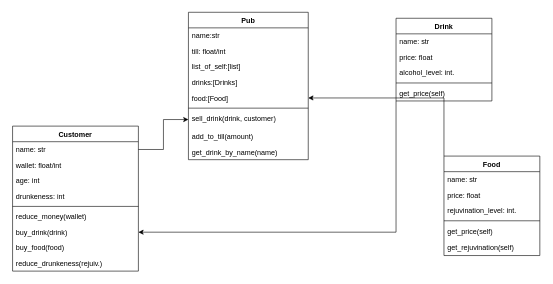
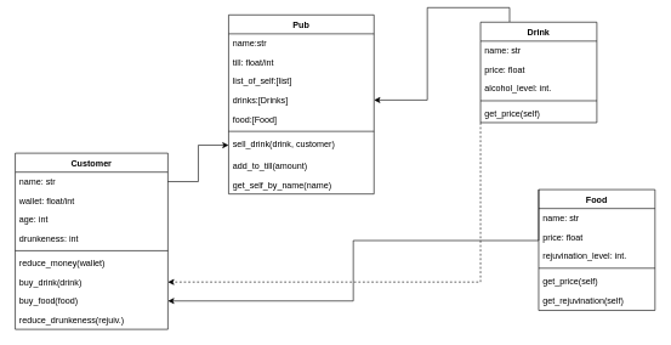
  <mxCell id="0" />
  <mxCell id="1" parent="0" />
  <mxCell id="2" value="Pub" style="swimlane;fontStyle=1;align=center;verticalAlign=top;childLayout=stackLayout;horizontal=1;startSize=26;horizontalStack=0;resizeParent=1;resizeParentMax=0;resizeLast=0;collapsible=1;marginBottom=0;" vertex="1" parent="1"><mxGeometry x="313.5" y="20" width="200" height="246" as="geometry" /></mxCell>
  <mxCell id="3" value="name:str" style="text;strokeColor=none;fillColor=none;align=left;verticalAlign=top;spacingLeft=4;spacingRight=4;overflow=hidden;rotatable=0;points=[[0,0.5],[1,0.5]];portConstraint=eastwest;" vertex="1" parent="2"><mxGeometry y="26" width="200" height="26" as="geometry" /></mxCell>
  <mxCell id="4" value="till: float/int" style="text;strokeColor=none;fillColor=none;align=left;verticalAlign=top;spacingLeft=4;spacingRight=4;overflow=hidden;rotatable=0;points=[[0,0.5],[1,0.5]];portConstraint=eastwest;" vertex="1" parent="2"><mxGeometry y="52" width="200" height="26" as="geometry" /></mxCell>
  <mxCell id="5" value="list_of_self:[list]" style="text;strokeColor=none;fillColor=none;align=left;verticalAlign=top;spacingLeft=4;spacingRight=4;overflow=hidden;rotatable=0;points=[[0,0.5],[1,0.5]];portConstraint=eastwest;" vertex="1" parent="2"><mxGeometry y="78" width="200" height="26" as="geometry" /></mxCell>
  <mxCell id="6" value="drinks:[Drinks]" style="text;strokeColor=none;fillColor=none;align=left;verticalAlign=top;spacingLeft=4;spacingRight=4;overflow=hidden;rotatable=0;points=[[0,0.5],[1,0.5]];portConstraint=eastwest;" vertex="1" parent="2"><mxGeometry y="104" width="200" height="26" as="geometry" /></mxCell>
  <mxCell id="7" value="food:[Food]" style="text;strokeColor=none;fillColor=none;align=left;verticalAlign=top;spacingLeft=4;spacingRight=4;overflow=hidden;rotatable=0;points=[[0,0.5],[1,0.5]];portConstraint=eastwest;" vertex="1" parent="2"><mxGeometry y="130" width="200" height="26" as="geometry" /></mxCell>
  <mxCell id="8" value="" style="line;strokeWidth=1;fillColor=none;align=left;verticalAlign=middle;spacingTop=-1;spacingLeft=3;spacingRight=3;rotatable=0;labelPosition=right;points=[];portConstraint=eastwest;" vertex="1" parent="2"><mxGeometry y="156" width="200" height="8" as="geometry" /></mxCell>
  <mxCell id="9" value="sell_drink(drink, customer)" style="text;strokeColor=none;fillColor=none;align=left;verticalAlign=top;spacingLeft=4;spacingRight=4;overflow=hidden;rotatable=0;points=[[0,0.5],[1,0.5]];portConstraint=eastwest;" vertex="1" parent="2"><mxGeometry y="164" width="200" height="30" as="geometry" /></mxCell>
  <mxCell id="10" value="add_to_till(amount)" style="text;strokeColor=none;fillColor=none;align=left;verticalAlign=top;spacingLeft=4;spacingRight=4;overflow=hidden;rotatable=0;points=[[0,0.5],[1,0.5]];portConstraint=eastwest;" vertex="1" parent="2"><mxGeometry y="194" width="200" height="26" as="geometry" /></mxCell>
- <mxCell id="11" value="get_drink_by_name(name)" style="text;strokeColor=none;fillColor=none;align=left;verticalAlign=top;spacingLeft=4;spacingRight=4;overflow=hidden;rotatable=0;points=[[0,0.5],[1,0.5]];portConstraint=eastwest;" vertex="1" parent="2"><mxGeometry y="220" width="200" height="26" as="geometry" /></mxCell>
- <mxCell id="13" style="edgeStyle=orthogonalEdgeStyle;rounded=0;orthogonalLoop=1;jettySize=auto;html=1;exitX=0;exitY=1;exitDx=0;exitDy=0;" edge="1" parent="1" source="14" target="27"><mxGeometry relative="1" as="geometry" /></mxCell>
+ <mxCell id="11" value="get_self_by_name(name)" style="text;strokeColor=none;fillColor=none;align=left;verticalAlign=top;spacingLeft=4;spacingRight=4;overflow=hidden;rotatable=0;points=[[0,0.5],[1,0.5]];portConstraint=eastwest;" vertex="1" parent="2"><mxGeometry y="220" width="200" height="26" as="geometry" /></mxCell>
+ <mxCell id="12" style="edgeStyle=orthogonalEdgeStyle;rounded=0;orthogonalLoop=1;jettySize=auto;html=1;exitX=0.25;exitY=0;exitDx=0;exitDy=0;" edge="1" parent="1" source="14" target="6"><mxGeometry relative="1" as="geometry" /></mxCell>
+ <mxCell id="13" style="edgeStyle=orthogonalEdgeStyle;rounded=0;orthogonalLoop=1;jettySize=auto;html=1;exitX=0;exitY=1;exitDx=0;exitDy=0;dashed=1;" edge="1" parent="1" source="14" target="27"><mxGeometry relative="1" as="geometry" /></mxCell>
  <mxCell id="14" value="Drink" style="swimlane;fontStyle=1;align=center;verticalAlign=top;childLayout=stackLayout;horizontal=1;startSize=26;horizontalStack=0;resizeParent=1;resizeParentMax=0;resizeLast=0;collapsible=1;marginBottom=0;" vertex="1" parent="1"><mxGeometry x="660" y="30" width="160" height="138" as="geometry" /></mxCell>
  <mxCell id="15" value="name: str" style="text;strokeColor=none;fillColor=none;align=left;verticalAlign=top;spacingLeft=4;spacingRight=4;overflow=hidden;rotatable=0;points=[[0,0.5],[1,0.5]];portConstraint=eastwest;" vertex="1" parent="14"><mxGeometry y="26" width="160" height="26" as="geometry" /></mxCell>
  <mxCell id="16" value="price: float" style="text;strokeColor=none;fillColor=none;align=left;verticalAlign=top;spacingLeft=4;spacingRight=4;overflow=hidden;rotatable=0;points=[[0,0.5],[1,0.5]];portConstraint=eastwest;" vertex="1" parent="14"><mxGeometry y="52" width="160" height="26" as="geometry" /></mxCell>
  <mxCell id="17" value="alcohol_level: int." style="text;strokeColor=none;fillColor=none;align=left;verticalAlign=top;spacingLeft=4;spacingRight=4;overflow=hidden;rotatable=0;points=[[0,0.5],[1,0.5]];portConstraint=eastwest;" vertex="1" parent="14"><mxGeometry y="78" width="160" height="26" as="geometry" /></mxCell>
  <mxCell id="18" value="" style="line;strokeWidth=1;fillColor=none;align=left;verticalAlign=middle;spacingTop=-1;spacingLeft=3;spacingRight=3;rotatable=0;labelPosition=right;points=[];portConstraint=eastwest;" vertex="1" parent="14"><mxGeometry y="104" width="160" height="8" as="geometry" /></mxCell>
  <mxCell id="19" value="get_price(self)" style="text;strokeColor=none;fillColor=none;align=left;verticalAlign=top;spacingLeft=4;spacingRight=4;overflow=hidden;rotatable=0;points=[[0,0.5],[1,0.5]];portConstraint=eastwest;" vertex="1" parent="14"><mxGeometry y="112" width="160" height="26" as="geometry" /></mxCell>
  <mxCell id="20" value="Customer" style="swimlane;fontStyle=1;align=center;verticalAlign=top;childLayout=stackLayout;horizontal=1;startSize=26;horizontalStack=0;resizeParent=1;resizeParentMax=0;resizeLast=0;collapsible=1;marginBottom=0;" vertex="1" parent="1"><mxGeometry x="20" y="210" width="210" height="242" as="geometry" /></mxCell>
  <mxCell id="21" value="name: str" style="text;strokeColor=none;fillColor=none;align=left;verticalAlign=top;spacingLeft=4;spacingRight=4;overflow=hidden;rotatable=0;points=[[0,0.5],[1,0.5]];portConstraint=eastwest;" vertex="1" parent="20"><mxGeometry y="26" width="210" height="26" as="geometry" /></mxCell>
  <mxCell id="22" value="wallet: float/int" style="text;strokeColor=none;fillColor=none;align=left;verticalAlign=top;spacingLeft=4;spacingRight=4;overflow=hidden;rotatable=0;points=[[0,0.5],[1,0.5]];portConstraint=eastwest;" vertex="1" parent="20"><mxGeometry y="52" width="210" height="26" as="geometry" /></mxCell>
  <mxCell id="23" value="age: int" style="text;strokeColor=none;fillColor=none;align=left;verticalAlign=top;spacingLeft=4;spacingRight=4;overflow=hidden;rotatable=0;points=[[0,0.5],[1,0.5]];portConstraint=eastwest;" vertex="1" parent="20"><mxGeometry y="78" width="210" height="26" as="geometry" /></mxCell>
  <mxCell id="24" value="drunkeness: int" style="text;strokeColor=none;fillColor=none;align=left;verticalAlign=top;spacingLeft=4;spacingRight=4;overflow=hidden;rotatable=0;points=[[0,0.5],[1,0.5]];portConstraint=eastwest;" vertex="1" parent="20"><mxGeometry y="104" width="210" height="26" as="geometry" /></mxCell>
  <mxCell id="25" value="" style="line;strokeWidth=1;fillColor=none;align=left;verticalAlign=middle;spacingTop=-1;spacingLeft=3;spacingRight=3;rotatable=0;labelPosition=right;points=[];portConstraint=eastwest;" vertex="1" parent="20"><mxGeometry y="130" width="210" height="8" as="geometry" /></mxCell>
  <mxCell id="26" value="reduce_money(wallet)" style="text;strokeColor=none;fillColor=none;align=left;verticalAlign=top;spacingLeft=4;spacingRight=4;overflow=hidden;rotatable=0;points=[[0,0.5],[1,0.5]];portConstraint=eastwest;" vertex="1" parent="20"><mxGeometry y="138" width="210" height="26" as="geometry" /></mxCell>
  <mxCell id="27" value="buy_drink(drink)" style="text;strokeColor=none;fillColor=none;align=left;verticalAlign=top;spacingLeft=4;spacingRight=4;overflow=hidden;rotatable=0;points=[[0,0.5],[1,0.5]];portConstraint=eastwest;" vertex="1" parent="20"><mxGeometry y="164" width="210" height="26" as="geometry" /></mxCell>
  <mxCell id="28" value="buy_food(food)" style="text;strokeColor=none;fillColor=none;align=left;verticalAlign=top;spacingLeft=4;spacingRight=4;overflow=hidden;rotatable=0;points=[[0,0.5],[1,0.5]];portConstraint=eastwest;" vertex="1" parent="20"><mxGeometry y="190" width="210" height="26" as="geometry" /></mxCell>
  <mxCell id="29" value="reduce_drunkeness(rejuiv.)" style="text;strokeColor=none;fillColor=none;align=left;verticalAlign=top;spacingLeft=4;spacingRight=4;overflow=hidden;rotatable=0;points=[[0,0.5],[1,0.5]];portConstraint=eastwest;" vertex="1" parent="20"><mxGeometry y="216" width="210" height="26" as="geometry" /></mxCell>
  <mxCell id="30" style="edgeStyle=orthogonalEdgeStyle;rounded=0;orthogonalLoop=1;jettySize=auto;html=1;exitX=1;exitY=0.5;exitDx=0;exitDy=0;" edge="1" parent="1" source="21" target="9"><mxGeometry relative="1" as="geometry"><mxPoint x="380" y="153" as="targetPoint" /></mxGeometry></mxCell>
- <mxCell id="31" style="edgeStyle=orthogonalEdgeStyle;rounded=0;orthogonalLoop=1;jettySize=auto;html=1;exitX=0;exitY=0;exitDx=0;exitDy=0;" edge="1" parent="1" source="32" target="7"><mxGeometry relative="1" as="geometry" /></mxCell>
  <mxCell id="32" value="Food" style="swimlane;fontStyle=1;align=center;verticalAlign=top;childLayout=stackLayout;horizontal=1;startSize=26;horizontalStack=0;resizeParent=1;resizeParentMax=0;resizeLast=0;collapsible=1;marginBottom=0;" vertex="1" parent="1"><mxGeometry x="740" y="260" width="160" height="166" as="geometry" /></mxCell>
  <mxCell id="33" value="name: str" style="text;strokeColor=none;fillColor=none;align=left;verticalAlign=top;spacingLeft=4;spacingRight=4;overflow=hidden;rotatable=0;points=[[0,0.5],[1,0.5]];portConstraint=eastwest;" vertex="1" parent="32"><mxGeometry y="26" width="160" height="26" as="geometry" /></mxCell>
  <mxCell id="34" value="price: float" style="text;strokeColor=none;fillColor=none;align=left;verticalAlign=top;spacingLeft=4;spacingRight=4;overflow=hidden;rotatable=0;points=[[0,0.5],[1,0.5]];portConstraint=eastwest;" vertex="1" parent="32"><mxGeometry y="52" width="160" height="26" as="geometry" /></mxCell>
  <mxCell id="35" value="rejuvination_level: int." style="text;strokeColor=none;fillColor=none;align=left;verticalAlign=top;spacingLeft=4;spacingRight=4;overflow=hidden;rotatable=0;points=[[0,0.5],[1,0.5]];portConstraint=eastwest;" vertex="1" parent="32"><mxGeometry y="78" width="160" height="26" as="geometry" /></mxCell>
  <mxCell id="36" value="" style="line;strokeWidth=1;fillColor=none;align=left;verticalAlign=middle;spacingTop=-1;spacingLeft=3;spacingRight=3;rotatable=0;labelPosition=right;points=[];portConstraint=eastwest;" vertex="1" parent="32"><mxGeometry y="104" width="160" height="8" as="geometry" /></mxCell>
  <mxCell id="37" value="get_price(self)" style="text;strokeColor=none;fillColor=none;align=left;verticalAlign=top;spacingLeft=4;spacingRight=4;overflow=hidden;rotatable=0;points=[[0,0.5],[1,0.5]];portConstraint=eastwest;" vertex="1" parent="32"><mxGeometry y="112" width="160" height="28" as="geometry" /></mxCell>
  <mxCell id="38" value="get_rejuvination(self)" style="text;strokeColor=none;fillColor=none;align=left;verticalAlign=top;spacingLeft=4;spacingRight=4;overflow=hidden;rotatable=0;points=[[0,0.5],[1,0.5]];portConstraint=eastwest;" vertex="1" parent="32"><mxGeometry y="140" width="160" height="26" as="geometry" /></mxCell>
+ <mxCell id="39" style="edgeStyle=orthogonalEdgeStyle;rounded=0;orthogonalLoop=1;jettySize=auto;html=1;exitX=0;exitY=0;exitDx=0;exitDy=0;" edge="1" parent="1" source="32" target="28"><mxGeometry relative="1" as="geometry"><Array as="points"><mxPoint x="740" y="330" /><mxPoint x="485" y="330" /><mxPoint x="485" y="413" /></Array></mxGeometry></mxCell>
